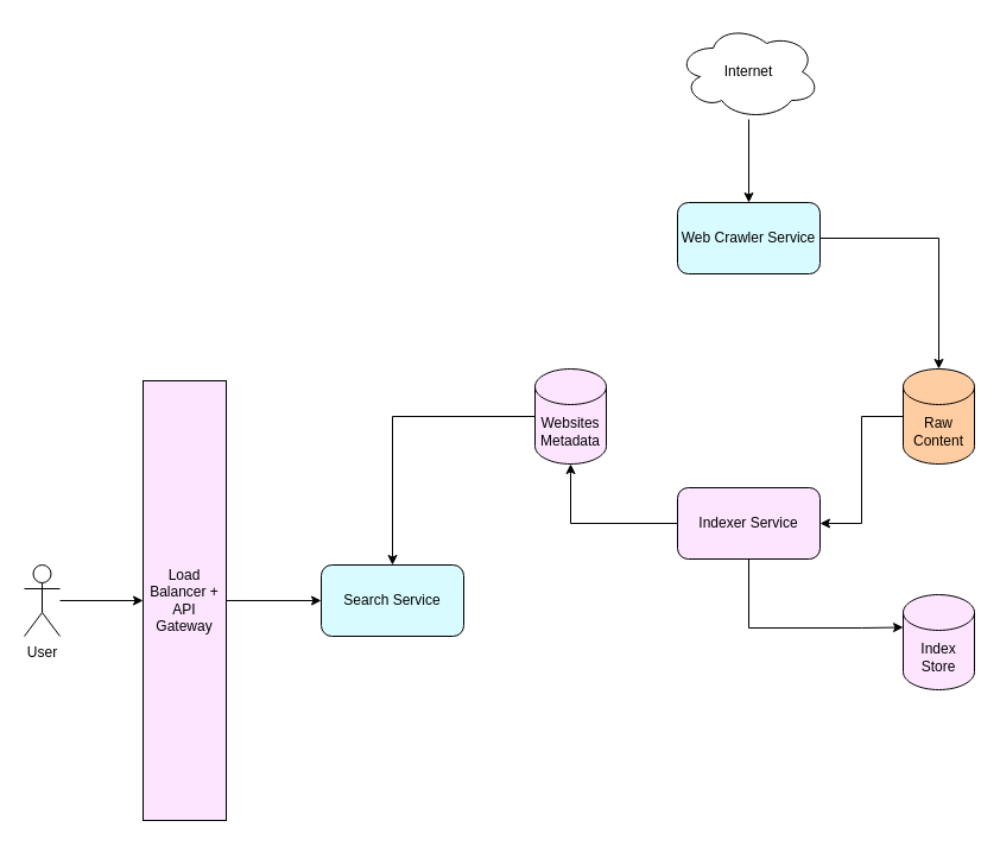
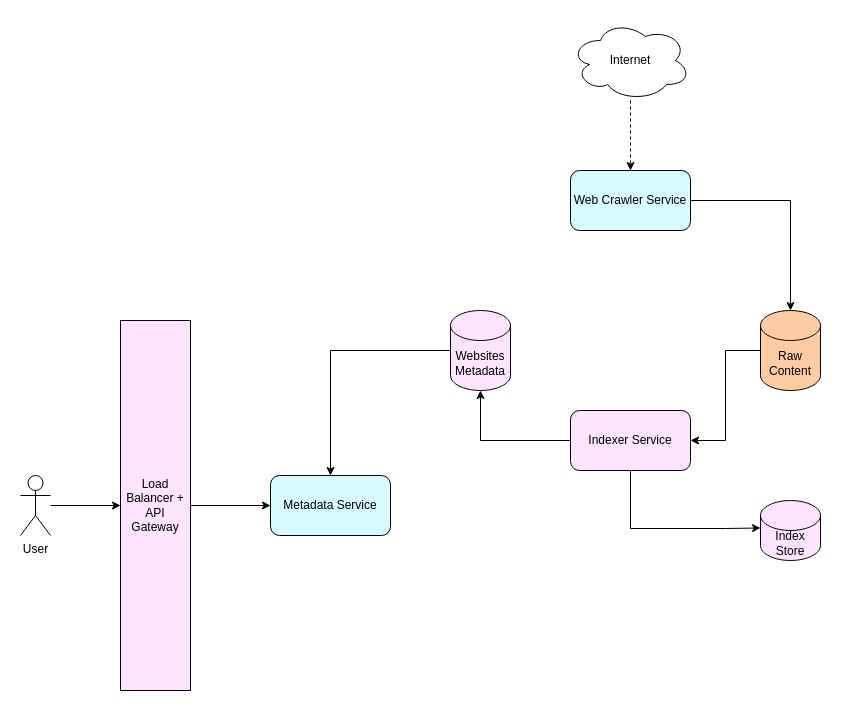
  <mxCell id="0" />
  <mxCell id="1" parent="0" />
  <mxCell id="2" value="Web Crawler Service" style="rounded=1;whiteSpace=wrap;html=1;fillColor=#D7FBFF;" vertex="1" parent="1"><mxGeometry x="570" y="170" width="120" height="60" as="geometry" /></mxCell>
- <mxCell id="3" value="" style="edgeStyle=orthogonalEdgeStyle;rounded=0;orthogonalLoop=1;jettySize=auto;html=1;" edge="1" parent="1" source="4" target="2"><mxGeometry relative="1" as="geometry" /></mxCell>
+ <mxCell id="3" value="" style="edgeStyle=orthogonalEdgeStyle;rounded=0;orthogonalLoop=1;jettySize=auto;html=1;dashed=1;" edge="1" parent="1" source="4" target="2"><mxGeometry relative="1" as="geometry" /></mxCell>
  <mxCell id="4" value="Internet" style="ellipse;shape=cloud;whiteSpace=wrap;html=1;" vertex="1" parent="1"><mxGeometry x="570" y="20" width="120" height="80" as="geometry" /></mxCell>
  <mxCell id="5" style="edgeStyle=orthogonalEdgeStyle;rounded=0;orthogonalLoop=1;jettySize=auto;html=1;entryX=1;entryY=0.5;entryDx=0;entryDy=0;" edge="1" parent="1" source="6" target="10"><mxGeometry relative="1" as="geometry" /></mxCell>
  <mxCell id="6" value="Raw Content" style="shape=cylinder3;whiteSpace=wrap;html=1;boundedLbl=1;backgroundOutline=1;size=15;fillColor=#FFCDA1;" vertex="1" parent="1"><mxGeometry x="760" y="310" width="60" height="80" as="geometry" /></mxCell>
  <mxCell id="7" style="edgeStyle=orthogonalEdgeStyle;rounded=0;orthogonalLoop=1;jettySize=auto;html=1;entryX=0.5;entryY=0;entryDx=0;entryDy=0;" edge="1" parent="1" source="8" target="14"><mxGeometry relative="1" as="geometry" /></mxCell>
  <mxCell id="8" value="Websites Metadata" style="shape=cylinder3;whiteSpace=wrap;html=1;boundedLbl=1;backgroundOutline=1;size=15;fillColor=#FDE4FF;" vertex="1" parent="1"><mxGeometry x="450" y="310" width="60" height="80" as="geometry" /></mxCell>
  <mxCell id="9" style="edgeStyle=orthogonalEdgeStyle;rounded=0;orthogonalLoop=1;jettySize=auto;html=1;entryX=0.5;entryY=0;entryDx=0;entryDy=0;entryPerimeter=0;" edge="1" parent="1" source="2" target="6"><mxGeometry relative="1" as="geometry" /></mxCell>
  <mxCell id="10" value="Indexer Service" style="rounded=1;whiteSpace=wrap;html=1;fillColor=#fde4ff;" vertex="1" parent="1"><mxGeometry x="570" y="410" width="120" height="60" as="geometry" /></mxCell>
- <mxCell id="11" value="Index Store" style="shape=cylinder3;whiteSpace=wrap;html=1;boundedLbl=1;backgroundOutline=1;size=15;fillColor=#FDE4FF;" vertex="1" parent="1"><mxGeometry x="760" y="500" width="60" height="80" as="geometry" /></mxCell>
+ <mxCell id="11" value="Index Store" style="shape=cylinder3;whiteSpace=wrap;html=1;boundedLbl=1;backgroundOutline=1;size=15;fillColor=#FDE4FF;" vertex="1" parent="1"><mxGeometry x="760" y="500" width="60" height="60" as="geometry" /></mxCell>
  <mxCell id="12" style="edgeStyle=orthogonalEdgeStyle;rounded=0;orthogonalLoop=1;jettySize=auto;html=1;entryX=0;entryY=0;entryDx=0;entryDy=27.5;entryPerimeter=0;" edge="1" parent="1" source="10" target="11"><mxGeometry relative="1" as="geometry"><Array as="points"><mxPoint x="630" y="528" /><mxPoint x="725" y="528" /></Array></mxGeometry></mxCell>
  <mxCell id="13" style="edgeStyle=orthogonalEdgeStyle;rounded=0;orthogonalLoop=1;jettySize=auto;html=1;entryX=0.5;entryY=1;entryDx=0;entryDy=0;entryPerimeter=0;" edge="1" parent="1" source="10" target="8"><mxGeometry relative="1" as="geometry" /></mxCell>
- <mxCell id="14" value="Search Service" style="rounded=1;whiteSpace=wrap;html=1;fillColor=#D7FBFF;" vertex="1" parent="1"><mxGeometry x="270" y="475" width="120" height="60" as="geometry" /></mxCell>
+ <mxCell id="14" value="Metadata Service" style="rounded=1;whiteSpace=wrap;html=1;fillColor=#D7FBFF;" vertex="1" parent="1"><mxGeometry x="270" y="475" width="120" height="60" as="geometry" /></mxCell>
  <mxCell id="15" style="edgeStyle=orthogonalEdgeStyle;rounded=0;orthogonalLoop=1;jettySize=auto;html=1;entryX=0;entryY=0.5;entryDx=0;entryDy=0;" edge="1" parent="1" source="16" target="14"><mxGeometry relative="1" as="geometry" /></mxCell>
  <mxCell id="16" value="Load Balancer + API Gateway" style="rounded=0;whiteSpace=wrap;html=1;fillColor=#fde4ff;" vertex="1" parent="1"><mxGeometry x="120" y="320" width="70" height="370" as="geometry" /></mxCell>
  <mxCell id="17" value="User" style="shape=umlActor;verticalLabelPosition=bottom;verticalAlign=top;html=1;outlineConnect=0;" vertex="1" parent="1"><mxGeometry x="20" y="475" width="30" height="60" as="geometry" /></mxCell>
  <mxCell id="18" style="edgeStyle=orthogonalEdgeStyle;rounded=0;orthogonalLoop=1;jettySize=auto;html=1;entryX=0;entryY=0.5;entryDx=0;entryDy=0;" edge="1" parent="1" source="17" target="16"><mxGeometry relative="1" as="geometry" /></mxCell>
